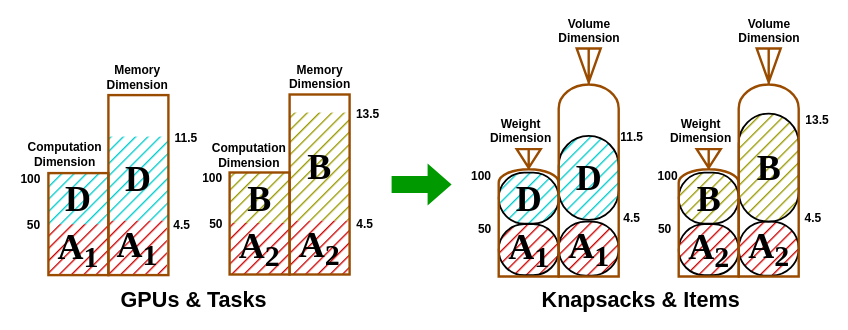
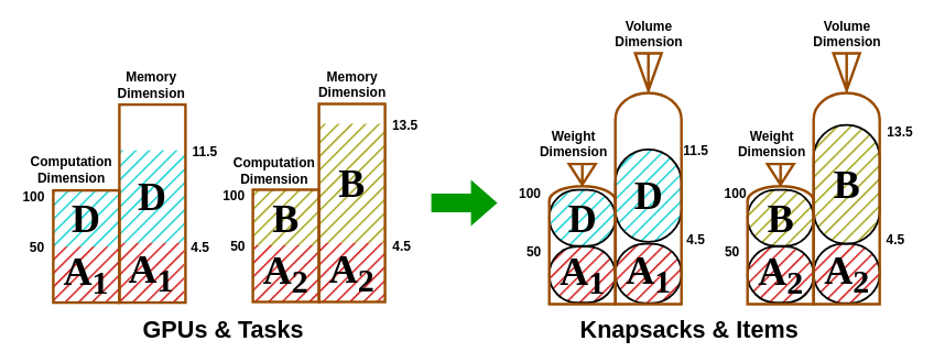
  <mxCell id="0" />
  <mxCell id="1" parent="0" />
  <mxCell id="2" value="A&lt;sub&gt;1&lt;/sub&gt;" style="rounded=0;whiteSpace=wrap;html=1;strokeWidth=3;fillColor=#CC0000;fontColor=#000000;strokeColor=none;fillStyle=hatch;container=0;fontStyle=1;fontFamily=Arail;fontSize=60;" parent="1" vertex="1"><mxGeometry x="80" y="373.1" width="100" height="85" as="geometry" /></mxCell>
  <mxCell id="3" value="A&lt;sub&gt;1&lt;/sub&gt;" style="rounded=0;whiteSpace=wrap;html=1;strokeWidth=3;fillColor=#CC0000;fontColor=#000000;strokeColor=none;fillStyle=hatch;container=0;fontStyle=1;fontFamily=Arail;fontSize=60;" parent="1" vertex="1"><mxGeometry x="177.5" y="367.1" width="100" height="90" as="geometry" /></mxCell>
  <mxCell id="4" value="D" style="rounded=0;whiteSpace=wrap;html=1;strokeWidth=3;fillColor=#00CCCC;fontColor=#000000;strokeColor=none;fillStyle=hatch;container=0;fontStyle=1;fontFamily=Arail;fontSize=60;" parent="1" vertex="1"><mxGeometry x="80" y="288.2" width="100" height="85" as="geometry" /></mxCell>
  <mxCell id="5" value="D" style="rounded=0;whiteSpace=wrap;html=1;strokeWidth=3;fillColor=#00CCCC;fontColor=#000000;strokeColor=none;fillStyle=hatch;container=0;fontStyle=1;fontFamily=Arail;fontSize=60;" parent="1" vertex="1"><mxGeometry x="180" y="227.1" width="100" height="140" as="geometry" /></mxCell>
  <mxCell id="6" value="B" style="rounded=0;whiteSpace=wrap;html=1;strokeWidth=3;fillColor=#999900;fontColor=#000000;strokeColor=none;fillStyle=hatch;container=0;fontStyle=1;fontFamily=Arail;fontSize=60;" parent="1" vertex="1"><mxGeometry x="382" y="287.2" width="100" height="85" as="geometry" /></mxCell>
  <mxCell id="7" value="A&lt;sub&gt;2&lt;/sub&gt;" style="rounded=0;whiteSpace=wrap;html=1;strokeWidth=3;fillColor=#CC0000;fontColor=#000000;strokeColor=none;fillStyle=hatch;container=0;fontStyle=1;fontFamily=Arail;fontSize=60;" parent="1" vertex="1"><mxGeometry x="382" y="371.3" width="100" height="85" as="geometry" /></mxCell>
  <mxCell id="8" value="A&lt;sub&gt;2&lt;/sub&gt;" style="rounded=0;whiteSpace=wrap;html=1;strokeWidth=3;fillColor=#CC0000;fontColor=#000000;strokeColor=none;fillStyle=hatch;container=0;fontStyle=1;fontFamily=Arail;fontSize=60;" parent="1" vertex="1"><mxGeometry x="482" y="367.1" width="100" height="90" as="geometry" /></mxCell>
  <mxCell id="9" value="B" style="rounded=0;whiteSpace=wrap;html=1;strokeWidth=3;fillColor=#999900;fontColor=#000000;strokeColor=none;fillStyle=hatch;container=0;fontStyle=1;fontFamily=Arail;fontSize=60;" parent="1" vertex="1"><mxGeometry x="482" y="187.1" width="100" height="180" as="geometry" /></mxCell>
  <mxCell id="10" value="A&lt;sub&gt;2&lt;/sub&gt;" style="rounded=1;whiteSpace=wrap;html=1;strokeWidth=3;fillColor=#CC0000;fontColor=#000000;strokeColor=default;fillStyle=hatch;container=0;fontStyle=1;fontFamily=Arail;fontSize=60;arcSize=50;" parent="1" vertex="1"><mxGeometry x="1130.5" y="373.2" width="100" height="85" as="geometry" /></mxCell>
  <mxCell id="11" value="A&lt;sub&gt;2&lt;/sub&gt;" style="rounded=1;whiteSpace=wrap;html=1;strokeWidth=3;fillColor=#CC0000;fontColor=#000000;strokeColor=default;fillStyle=hatch;container=0;fontStyle=1;fontFamily=Arail;fontSize=60;arcSize=50;" parent="1" vertex="1"><mxGeometry x="1230.5" y="368.8" width="100" height="90" as="geometry" /></mxCell>
  <mxCell id="12" value="B" style="rounded=1;whiteSpace=wrap;html=1;strokeWidth=3;fillColor=#999900;fontColor=#000000;strokeColor=default;fillStyle=hatch;container=0;fontStyle=1;fontFamily=Arail;fontSize=60;arcSize=50;" parent="1" vertex="1"><mxGeometry x="1230.5" y="188.8" width="100" height="180" as="geometry" /></mxCell>
  <mxCell id="13" value="B" style="rounded=1;whiteSpace=wrap;html=1;strokeWidth=3;fillColor=#999900;fontColor=#000000;strokeColor=default;fillStyle=hatch;container=0;fontStyle=1;fontFamily=Arail;fontSize=60;arcSize=50;" parent="1" vertex="1"><mxGeometry x="1130.5" y="287.2" width="100" height="85" as="geometry" /></mxCell>
  <mxCell id="14" value="D" style="rounded=1;whiteSpace=wrap;html=1;strokeWidth=3;fillColor=#00CCCC;fontColor=#000000;strokeColor=default;fillStyle=hatch;container=0;fontStyle=1;fontFamily=Arail;fontSize=60;arcSize=50;" parent="1" vertex="1"><mxGeometry x="930.5" y="226.1" width="100" height="140" as="geometry" /></mxCell>
  <mxCell id="15" value="A&lt;sub&gt;1&lt;/sub&gt;" style="rounded=1;whiteSpace=wrap;html=1;strokeWidth=3;fillColor=#CC0000;fontColor=#000000;strokeColor=default;fillStyle=hatch;container=0;fontStyle=1;fontFamily=Arail;fontSize=60;arcSize=50;" parent="1" vertex="1"><mxGeometry x="930.5" y="368.8" width="100" height="90" as="geometry" /></mxCell>
  <mxCell id="16" value="D" style="rounded=1;whiteSpace=wrap;html=1;strokeWidth=3;fillColor=#00CCCC;fontColor=#000000;strokeColor=default;fillStyle=hatch;container=0;fontStyle=1;fontFamily=Arail;fontSize=60;arcSize=50;" parent="1" vertex="1"><mxGeometry x="830.5" y="287.2" width="100" height="85" as="geometry" /></mxCell>
  <mxCell id="17" value="A&lt;sub&gt;1&lt;/sub&gt;" style="rounded=1;whiteSpace=wrap;html=1;strokeWidth=3;fillColor=#CC0000;fontColor=#000000;strokeColor=default;fillStyle=hatch;container=0;fontStyle=1;fontFamily=Arail;fontSize=60;arcSize=50;" parent="1" vertex="1"><mxGeometry x="830.5" y="373.2" width="100" height="85" as="geometry" /></mxCell>
  <mxCell id="18" value="" style="shape=mxgraph.pid.vessels.bag;html=1;pointerEvents=1;align=center;verticalLabelPosition=bottom;verticalAlign=top;dashed=0;fontSize=36;fillColor=none;strokeColor=#994C00;strokeWidth=4;" parent="1" vertex="1"><mxGeometry x="1230.5" y="80.35" width="100" height="380" as="geometry" /></mxCell>
  <mxCell id="19" value="" style="shape=mxgraph.pid.vessels.bag;html=1;pointerEvents=1;align=center;verticalLabelPosition=bottom;verticalAlign=top;dashed=0;fontSize=36;fillColor=none;strokeColor=#994C00;strokeWidth=4;" parent="1" vertex="1"><mxGeometry x="1130.5" y="248" width="100" height="212.35" as="geometry" /></mxCell>
  <mxCell id="20" value="" style="shape=mxgraph.pid.vessels.bag;html=1;pointerEvents=1;align=center;verticalLabelPosition=bottom;verticalAlign=top;dashed=0;fontSize=36;fillColor=none;strokeColor=#994C00;strokeWidth=4;" parent="1" vertex="1"><mxGeometry x="830.5" y="248" width="100" height="212.35" as="geometry" /></mxCell>
  <mxCell id="21" value="" style="shape=mxgraph.pid.vessels.bag;html=1;pointerEvents=1;align=center;verticalLabelPosition=bottom;verticalAlign=top;dashed=0;fontSize=36;fillColor=none;strokeColor=#994C00;strokeWidth=4;" parent="1" vertex="1"><mxGeometry x="930.5" y="80.35" width="100" height="380" as="geometry" /></mxCell>
  <mxCell id="22" value="" style="rounded=0;whiteSpace=wrap;html=1;strokeWidth=4;fillColor=none;fillStyle=zigzag-line;strokeColor=#994C00;" parent="1" vertex="1"><mxGeometry x="482" y="157" width="100" height="300" as="geometry" /></mxCell>
  <mxCell id="23" value="" style="rounded=0;whiteSpace=wrap;html=1;strokeWidth=4;fillColor=none;fillStyle=zigzag-line;strokeColor=#994C00;" parent="1" vertex="1"><mxGeometry x="382" y="287" width="100" height="170" as="geometry" /></mxCell>
  <mxCell id="24" value="" style="rounded=0;whiteSpace=wrap;html=1;strokeWidth=4;fillColor=none;fillStyle=zigzag-line;strokeColor=#994C00;" parent="1" vertex="1"><mxGeometry x="180" y="158" width="100" height="300" as="geometry" /></mxCell>
  <mxCell id="25" value="" style="rounded=0;whiteSpace=wrap;html=1;strokeWidth=4;fillColor=none;fillStyle=zigzag-line;strokeColor=#994C00;" parent="1" vertex="1"><mxGeometry x="80" y="288" width="100" height="170" as="geometry" /></mxCell>
  <mxCell id="26" value="Volume&lt;br&gt;Dimension" style="text;html=1;align=center;verticalAlign=middle;resizable=0;points=[];autosize=1;strokeColor=none;fillColor=none;fontStyle=1;fontSize=20;" parent="1" vertex="1"><mxGeometry x="915.5" y="20.35" width="130" height="60" as="geometry" /></mxCell>
  <mxCell id="27" value="Weight&lt;br style=&quot;font-size: 20px;&quot;&gt;Dimension" style="text;html=1;align=center;verticalAlign=middle;resizable=0;points=[];autosize=1;strokeColor=none;fillColor=none;fontStyle=1;fontSize=20;" parent="1" vertex="1"><mxGeometry x="802" y="187.1" width="130" height="60" as="geometry" /></mxCell>
  <mxCell id="28" value="11.5" style="text;html=1;align=center;verticalAlign=middle;resizable=0;points=[];autosize=1;strokeColor=none;fillColor=none;fontSize=20;fontStyle=1" parent="1" vertex="1"><mxGeometry x="1022" y="207.1" width="60" height="40" as="geometry" /></mxCell>
  <mxCell id="29" value="4.5" style="text;html=1;align=center;verticalAlign=middle;resizable=0;points=[];autosize=1;strokeColor=none;fillColor=none;fontSize=20;fontStyle=1" parent="1" vertex="1"><mxGeometry x="1027" y="342" width="50" height="40" as="geometry" /></mxCell>
  <mxCell id="30" value="" style="html=1;shadow=0;dashed=0;align=center;verticalAlign=middle;shape=mxgraph.arrows2.arrow;dy=0.6;dx=40;notch=0;rounded=1;glass=0;sketch=0;fontSize=36;strokeColor=none;strokeWidth=4;fillColor=#009900;" parent="1" vertex="1"><mxGeometry x="652" y="272" width="100" height="70" as="geometry" /></mxCell>
- <mxCell id="31" value="Knapsacks &amp;amp; Items" style="text;html=1;align=center;verticalAlign=middle;resizable=0;points=[];autosize=1;strokeColor=none;fillColor=none;fontSize=36;fontStyle=1" parent="1" vertex="1"><mxGeometry x="892" y="468" width="350" height="60" as="geometry" /></mxCell>
+ <mxCell id="31" value="Knapsacks &amp;amp; Items" style="text;html=1;align=center;verticalAlign=middle;resizable=0;points=[];autosize=1;strokeColor=none;fillColor=none;fontSize=36;fontStyle=1" parent="1" vertex="1"><mxGeometry x="867" y="468" width="350" height="60" as="geometry" /></mxCell>
  <mxCell id="32" value="50" style="text;html=1;align=center;verticalAlign=middle;resizable=0;points=[];autosize=1;strokeColor=none;fillColor=none;fontSize=20;fontStyle=1" parent="1" vertex="1"><mxGeometry x="30" y="353" width="50" height="40" as="geometry" /></mxCell>
  <mxCell id="33" value="100" style="text;html=1;align=center;verticalAlign=middle;resizable=0;points=[];autosize=1;strokeColor=none;fillColor=none;fontStyle=1;fontSize=20;" parent="1" vertex="1"><mxGeometry x="20" y="277.1" width="60" height="40" as="geometry" /></mxCell>
  <mxCell id="34" value="Computation&lt;br style=&quot;font-size: 20px;&quot;&gt;Dimension" style="text;html=1;align=center;verticalAlign=middle;resizable=0;points=[];autosize=1;strokeColor=none;fillColor=none;fontStyle=1;fontSize=20;" parent="1" vertex="1"><mxGeometry x="32" y="226.1" width="150" height="60" as="geometry" /></mxCell>
  <mxCell id="35" value="Memory&lt;br style=&quot;font-size: 20px;&quot;&gt;Dimension" style="text;html=1;align=center;verticalAlign=middle;resizable=0;points=[];autosize=1;strokeColor=none;fillColor=none;fontStyle=1;fontSize=20;" parent="1" vertex="1"><mxGeometry x="162.5" y="98" width="130" height="60" as="geometry" /></mxCell>
  <mxCell id="36" value="Computation&lt;br style=&quot;font-size: 20px;&quot;&gt;Dimension" style="text;html=1;align=center;verticalAlign=middle;resizable=0;points=[];autosize=1;strokeColor=none;fillColor=none;fontStyle=1;fontSize=20;" parent="1" vertex="1"><mxGeometry x="338.5" y="228.2" width="150" height="60" as="geometry" /></mxCell>
  <mxCell id="37" value="50" style="text;html=1;align=center;verticalAlign=middle;resizable=0;points=[];autosize=1;strokeColor=none;fillColor=none;fontSize=20;fontStyle=1" parent="1" vertex="1"><mxGeometry x="334" y="352" width="50" height="40" as="geometry" /></mxCell>
  <mxCell id="38" value="100" style="text;html=1;align=center;verticalAlign=middle;resizable=0;points=[];autosize=1;strokeColor=none;fillColor=none;fontStyle=1;fontSize=20;" parent="1" vertex="1"><mxGeometry x="322.5" y="276.1" width="60" height="40" as="geometry" /></mxCell>
  <mxCell id="39" value="11.5" style="text;html=1;align=center;verticalAlign=middle;resizable=0;points=[];autosize=1;strokeColor=none;fillColor=none;fontSize=20;fontStyle=1" parent="1" vertex="1"><mxGeometry x="278.5" y="208" width="60" height="40" as="geometry" /></mxCell>
  <mxCell id="40" value="4.5" style="text;html=1;align=center;verticalAlign=middle;resizable=0;points=[];autosize=1;strokeColor=none;fillColor=none;fontSize=20;fontStyle=1" parent="1" vertex="1"><mxGeometry x="277" y="353" width="50" height="40" as="geometry" /></mxCell>
  <mxCell id="41" value="4.5" style="text;html=1;align=center;verticalAlign=middle;resizable=0;points=[];autosize=1;strokeColor=none;fillColor=none;fontSize=20;fontStyle=1" parent="1" vertex="1"><mxGeometry x="582" y="352" width="50" height="40" as="geometry" /></mxCell>
  <mxCell id="42" value="13.5" style="text;html=1;align=center;verticalAlign=middle;resizable=0;points=[];autosize=1;strokeColor=none;fillColor=none;fontSize=20;fontStyle=1" parent="1" vertex="1"><mxGeometry x="582" y="168" width="60" height="40" as="geometry" /></mxCell>
  <mxCell id="43" value="Memory&lt;br style=&quot;font-size: 20px;&quot;&gt;Dimension" style="text;html=1;align=center;verticalAlign=middle;resizable=0;points=[];autosize=1;strokeColor=none;fillColor=none;fontStyle=1;fontSize=20;" parent="1" vertex="1"><mxGeometry x="467" y="97" width="130" height="60" as="geometry" /></mxCell>
- <mxCell id="44" value="GPUs &amp;amp; Tasks" style="text;html=1;align=center;verticalAlign=middle;resizable=0;points=[];autosize=1;strokeColor=none;fillColor=none;fontSize=36;fontStyle=1" parent="1" vertex="1"><mxGeometry x="187" y="468" width="270" height="60" as="geometry" /></mxCell>
+ <mxCell id="44" value="GPUs &amp;amp; Tasks" style="text;html=1;align=center;verticalAlign=middle;resizable=0;points=[];autosize=1;strokeColor=none;fillColor=none;fontSize=36;fontStyle=1" parent="1" vertex="1"><mxGeometry x="202" y="468" width="270" height="60" as="geometry" /></mxCell>
  <mxCell id="45" value="50" style="text;html=1;align=center;verticalAlign=middle;resizable=0;points=[];autosize=1;strokeColor=none;fillColor=none;fontSize=20;fontStyle=1" parent="1" vertex="1"><mxGeometry x="782" y="360.35" width="50" height="40" as="geometry" /></mxCell>
  <mxCell id="46" value="100" style="text;html=1;align=center;verticalAlign=middle;resizable=0;points=[];autosize=1;strokeColor=none;fillColor=none;fontStyle=1;fontSize=20;" parent="1" vertex="1"><mxGeometry x="770.5" y="272" width="60" height="40" as="geometry" /></mxCell>
  <mxCell id="47" value="Volume&lt;br&gt;Dimension" style="text;html=1;align=center;verticalAlign=middle;resizable=0;points=[];autosize=1;strokeColor=none;fillColor=none;fontStyle=1;fontSize=20;" parent="1" vertex="1"><mxGeometry x="1215.5" y="20.35" width="130" height="60" as="geometry" /></mxCell>
  <mxCell id="48" value="Weight&lt;br style=&quot;font-size: 20px;&quot;&gt;Dimension" style="text;html=1;align=center;verticalAlign=middle;resizable=0;points=[];autosize=1;strokeColor=none;fillColor=none;fontStyle=1;fontSize=20;" parent="1" vertex="1"><mxGeometry x="1102" y="187.1" width="130" height="60" as="geometry" /></mxCell>
  <mxCell id="49" value="50" style="text;html=1;align=center;verticalAlign=middle;resizable=0;points=[];autosize=1;strokeColor=none;fillColor=none;fontSize=20;fontStyle=1" parent="1" vertex="1"><mxGeometry x="1082" y="360.35" width="50" height="40" as="geometry" /></mxCell>
  <mxCell id="50" value="100" style="text;html=1;align=center;verticalAlign=middle;resizable=0;points=[];autosize=1;strokeColor=none;fillColor=none;fontStyle=1;fontSize=20;" parent="1" vertex="1"><mxGeometry x="1082" y="272" width="60" height="40" as="geometry" /></mxCell>
  <mxCell id="51" value="4.5" style="text;html=1;align=center;verticalAlign=middle;resizable=0;points=[];autosize=1;strokeColor=none;fillColor=none;fontSize=20;fontStyle=1" parent="1" vertex="1"><mxGeometry x="1329" y="342" width="50" height="40" as="geometry" /></mxCell>
  <mxCell id="52" value="13.5" style="text;html=1;align=center;verticalAlign=middle;resizable=0;points=[];autosize=1;strokeColor=none;fillColor=none;fontSize=20;fontStyle=1" parent="1" vertex="1"><mxGeometry x="1330.5" y="178" width="60" height="40" as="geometry" /></mxCell>
